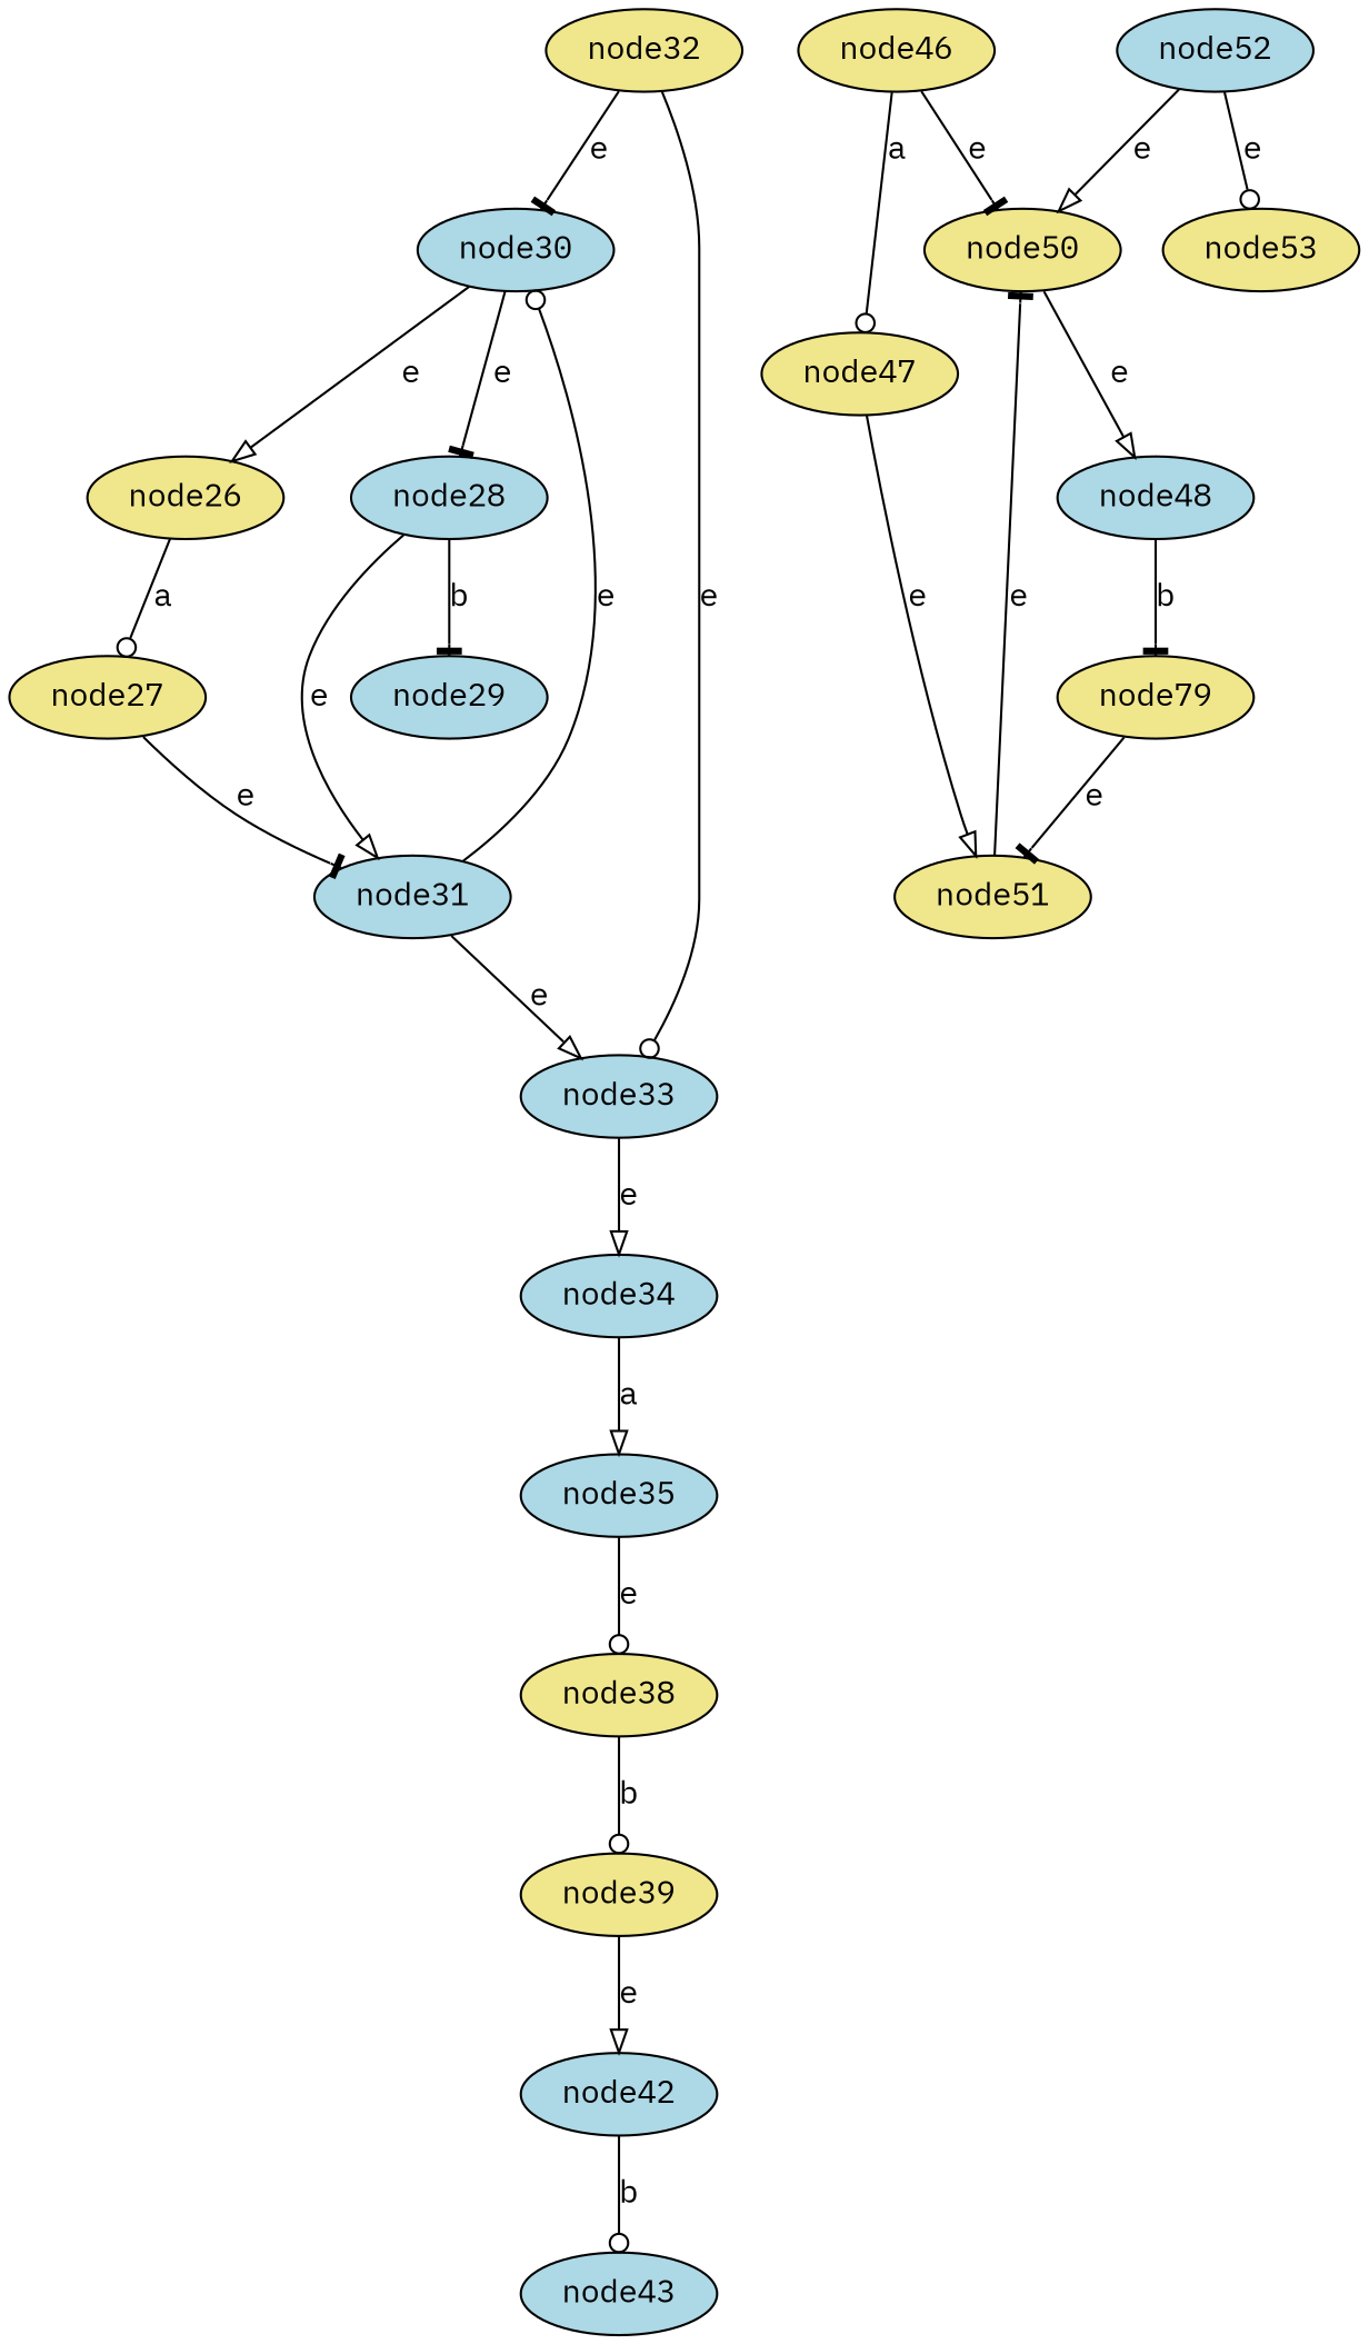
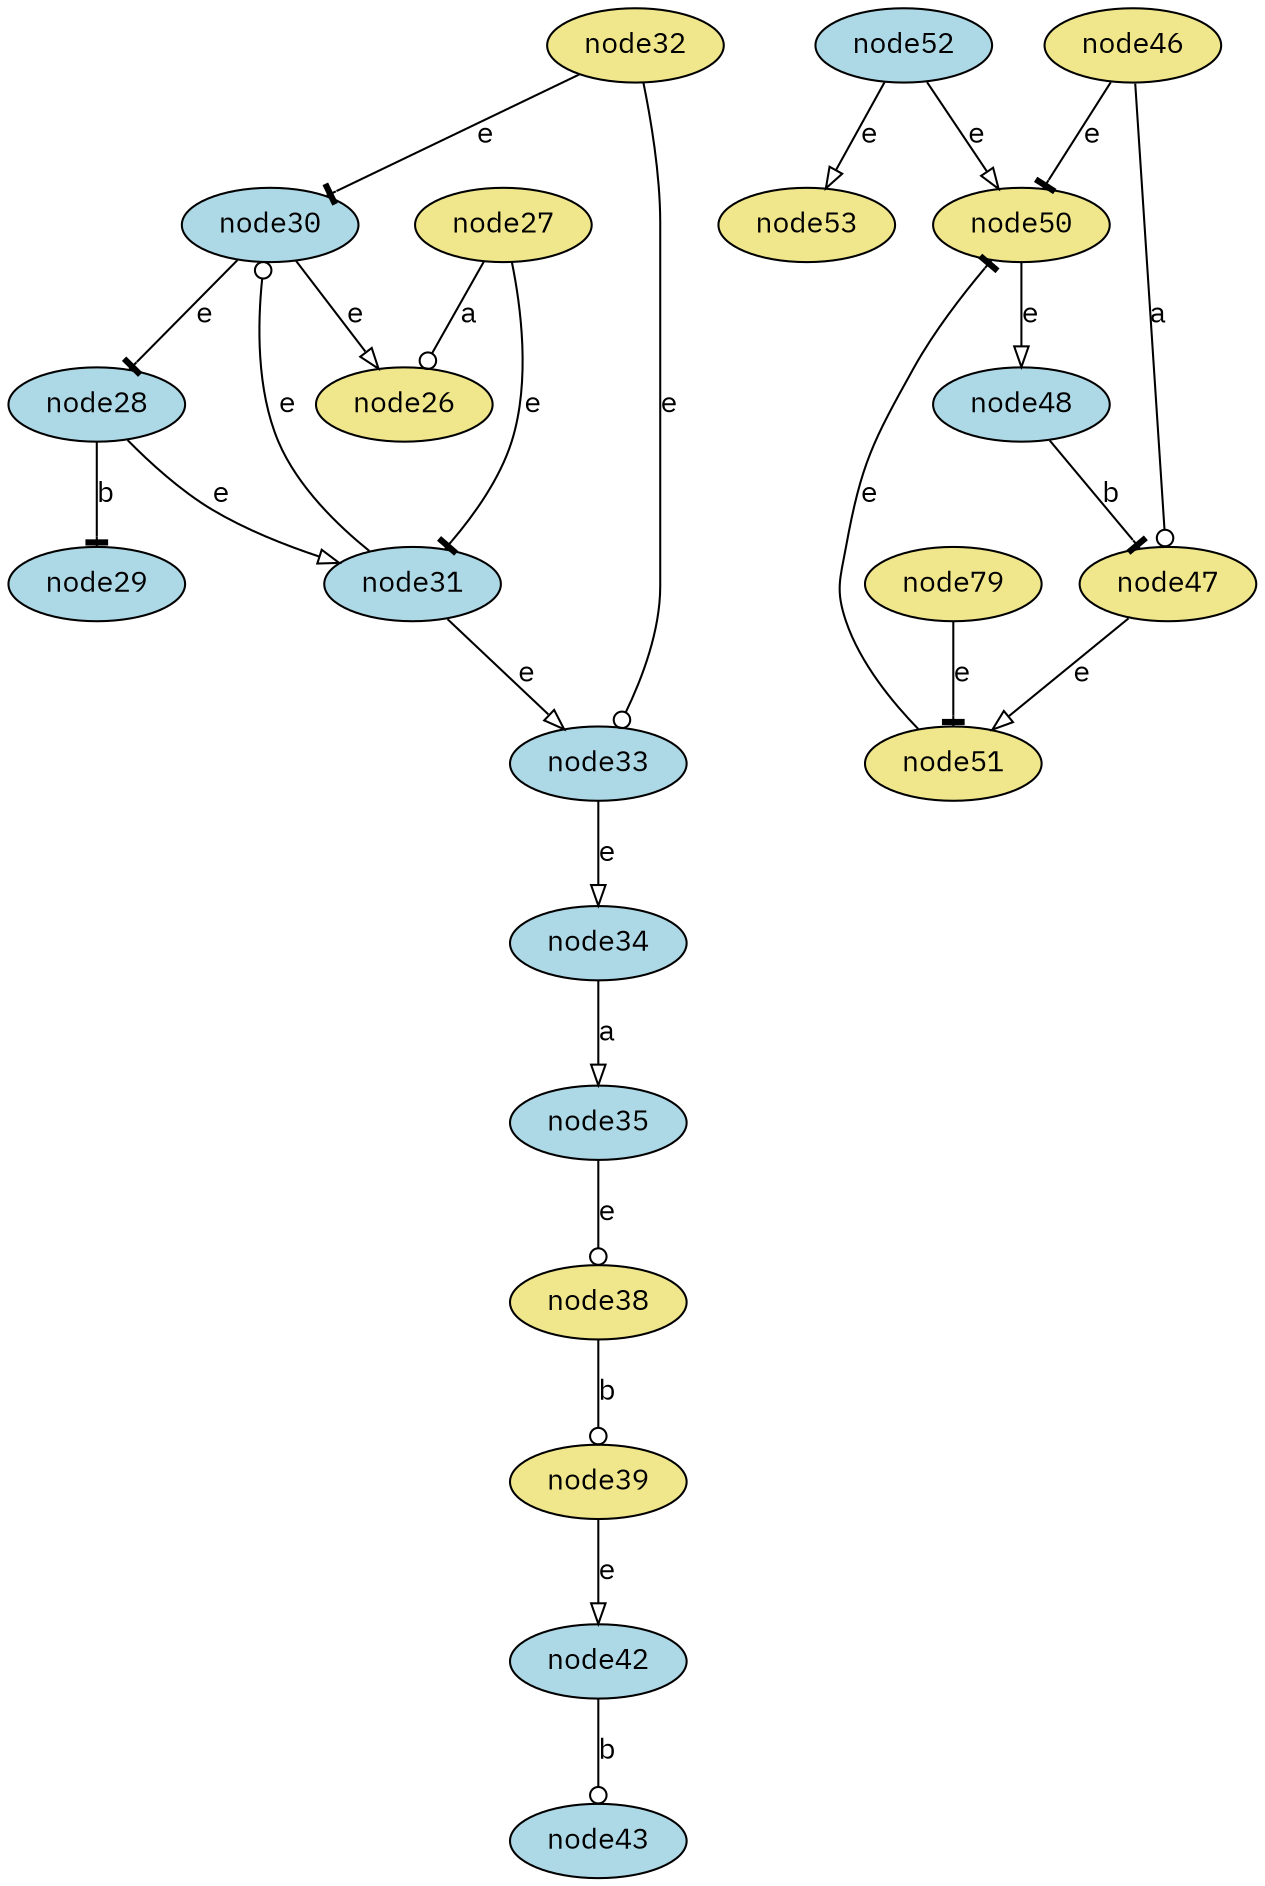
  digraph {
    fontname="IBM Plex Mono"
    node [fillcolor=khaki fontname="IBM Plex Mono" style=filled]
    edge [arrowhead=onormal fontname="IBM Plex Mono"]
    node32
    node30 [fillcolor=lightblue]
    node33 [fillcolor=lightblue]
    node26
    node28 [fillcolor=lightblue]
    node34 [fillcolor=lightblue]
    node27
    node31 [fillcolor=lightblue]
    node29 [fillcolor=lightblue]
    node35 [fillcolor=lightblue]
    node38
    node39
    node42 [fillcolor=lightblue]
    node43 [fillcolor=lightblue]
    node50
    node52 [fillcolor=lightblue]
    node53
    node48 [fillcolor=lightblue]
    node46
    node47
    n21 [label=node79]
    node51
    node32 -> node30 [arrowhead=tee label=e]
    node32 -> node33 [arrowhead=odot label=e]
    node30 -> node26 [label=e]
    node30 -> node28 [arrowhead=tee label=e]
    node33 -> node34 [label=e]
-   node26 -> node27 [arrowhead=odot label=a]
+   node27 -> node26 [arrowhead=odot label=a]
    node28 -> node31 [label=e]
    node28 -> node29 [arrowhead=tee label=b]
    node34 -> node35 [label=a]
    node27 -> node31 [arrowhead=tee label=e]
    node31 -> node30 [arrowhead=odot label=e]
    node31 -> node33 [label=e]
    node35 -> node38 [arrowhead=odot label=e]
    node38 -> node39 [arrowhead=odot label=b]
    node39 -> node42 [label=e]
    node42 -> node43 [arrowhead=odot label=b]
    node50 -> node48 [label=e]
    node52 -> node50 [label=e]
-   node52 -> node53 [arrowhead=odot label=e]
-   node48 -> n21 [arrowhead=tee label=b]
+   node52 -> node53 [label=e]
+   node48 -> node47 [arrowhead=tee label=b]
    node46 -> node50 [arrowhead=tee label=e]
    node46 -> node47 [arrowhead=odot label=a]
    node47 -> node51 [label=e]
    n21 -> node51 [arrowhead=tee label=e]
    node51 -> node50 [arrowhead=tee label=e]
  }
